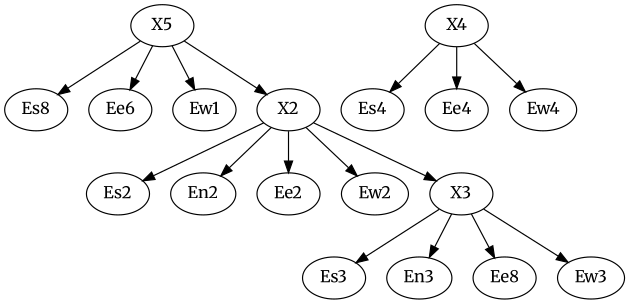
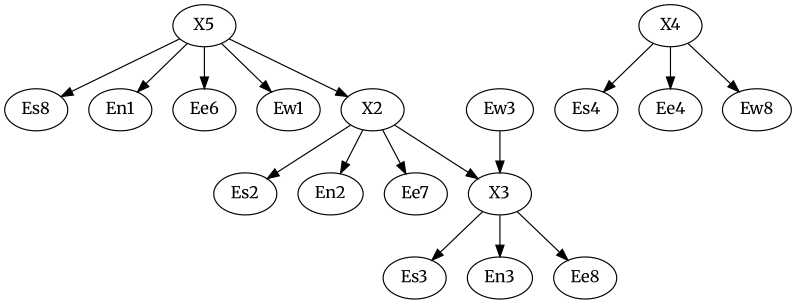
  digraph {
    fontname=Merriweather
    node [fontname=Merriweather]
    edge [fontname=Merriweather]
    n1 [label=X5]
    n2 [label=Es8]
+   En1
    n4 [label=Ee6]
    Ew1
    X2
    Es2
    En2
-   Ee2
-   Ew2
+   Ee2 [label=Ee7]
    X3
    Es3
    En3
    n14 [label=Ee8]
    Ew3
    X4
    Es4
    Ee4
-   Ew4
+   Ew4 [label=Ew8]
    n1 -> n2
+   n1 -> En1
    n1 -> n4
    n1 -> Ew1
    n1 -> X2
    X2 -> Es2
    X2 -> En2
    X2 -> Ee2
-   X2 -> Ew2
    X2 -> X3
    X3 -> Es3
    X3 -> En3
    X3 -> n14
-   X3 -> Ew3
+   Ew3 -> X3
    X4 -> Es4
    X4 -> Ee4
    X4 -> Ew4
  }
